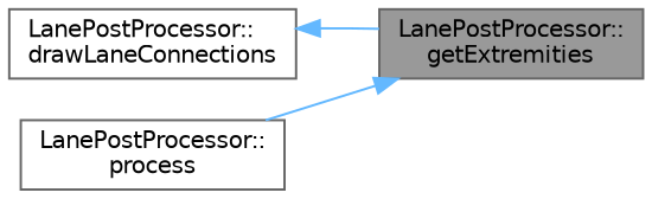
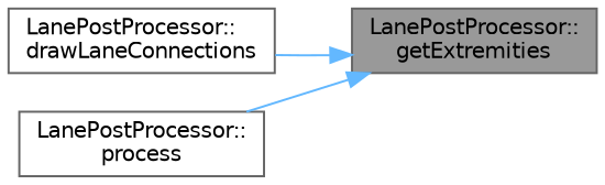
  digraph {
    rankdir=RL
    node [color=grey40 fillcolor=white fontname=Helvetica fontsize=10 shape=box style=filled]
    edge [color=steelblue1 dir=back fontname=Helvetica fontsize=10 labelfontname=Helvetica labelfontsize=10 style=solid]
    n1 [color=gray40 fillcolor=grey60 fontcolor=black height=0.2 label="LanePostProcessor::\lgetExtremities" width=0.4]
    n2 [height=0.2 label="LanePostProcessor::\ldrawLaneConnections" width=0.4]
    n3 [height=0.2 label="LanePostProcessor::\lprocess" width=0.4]
-   n2 -> n1
+   n1 -> n2
    n1 -> n3
  }
